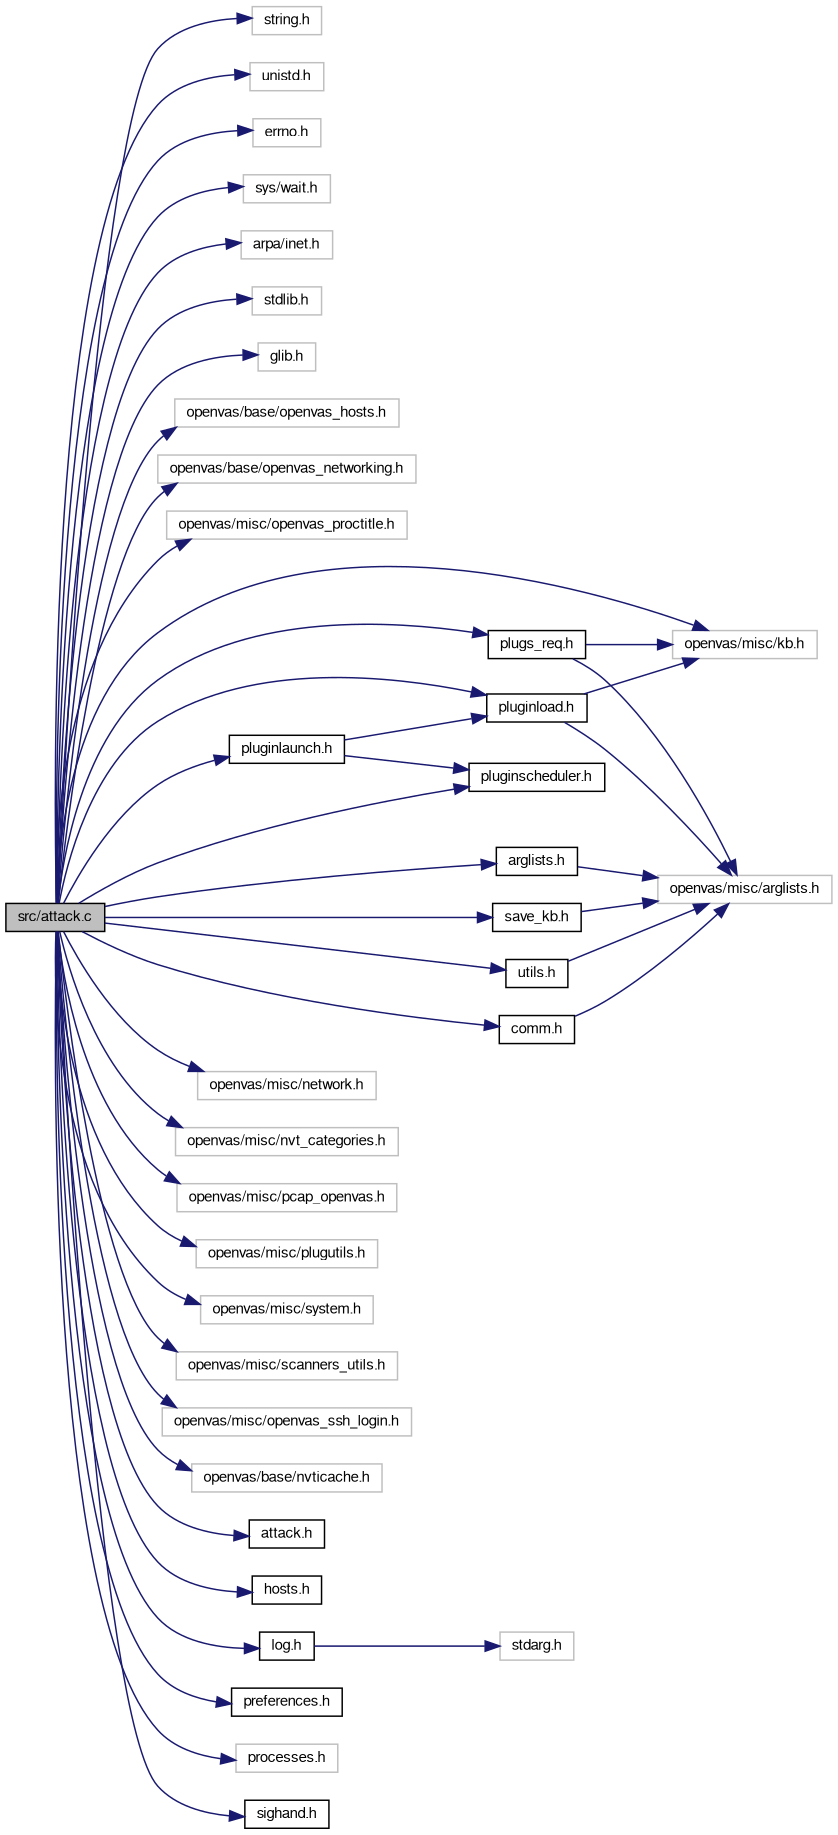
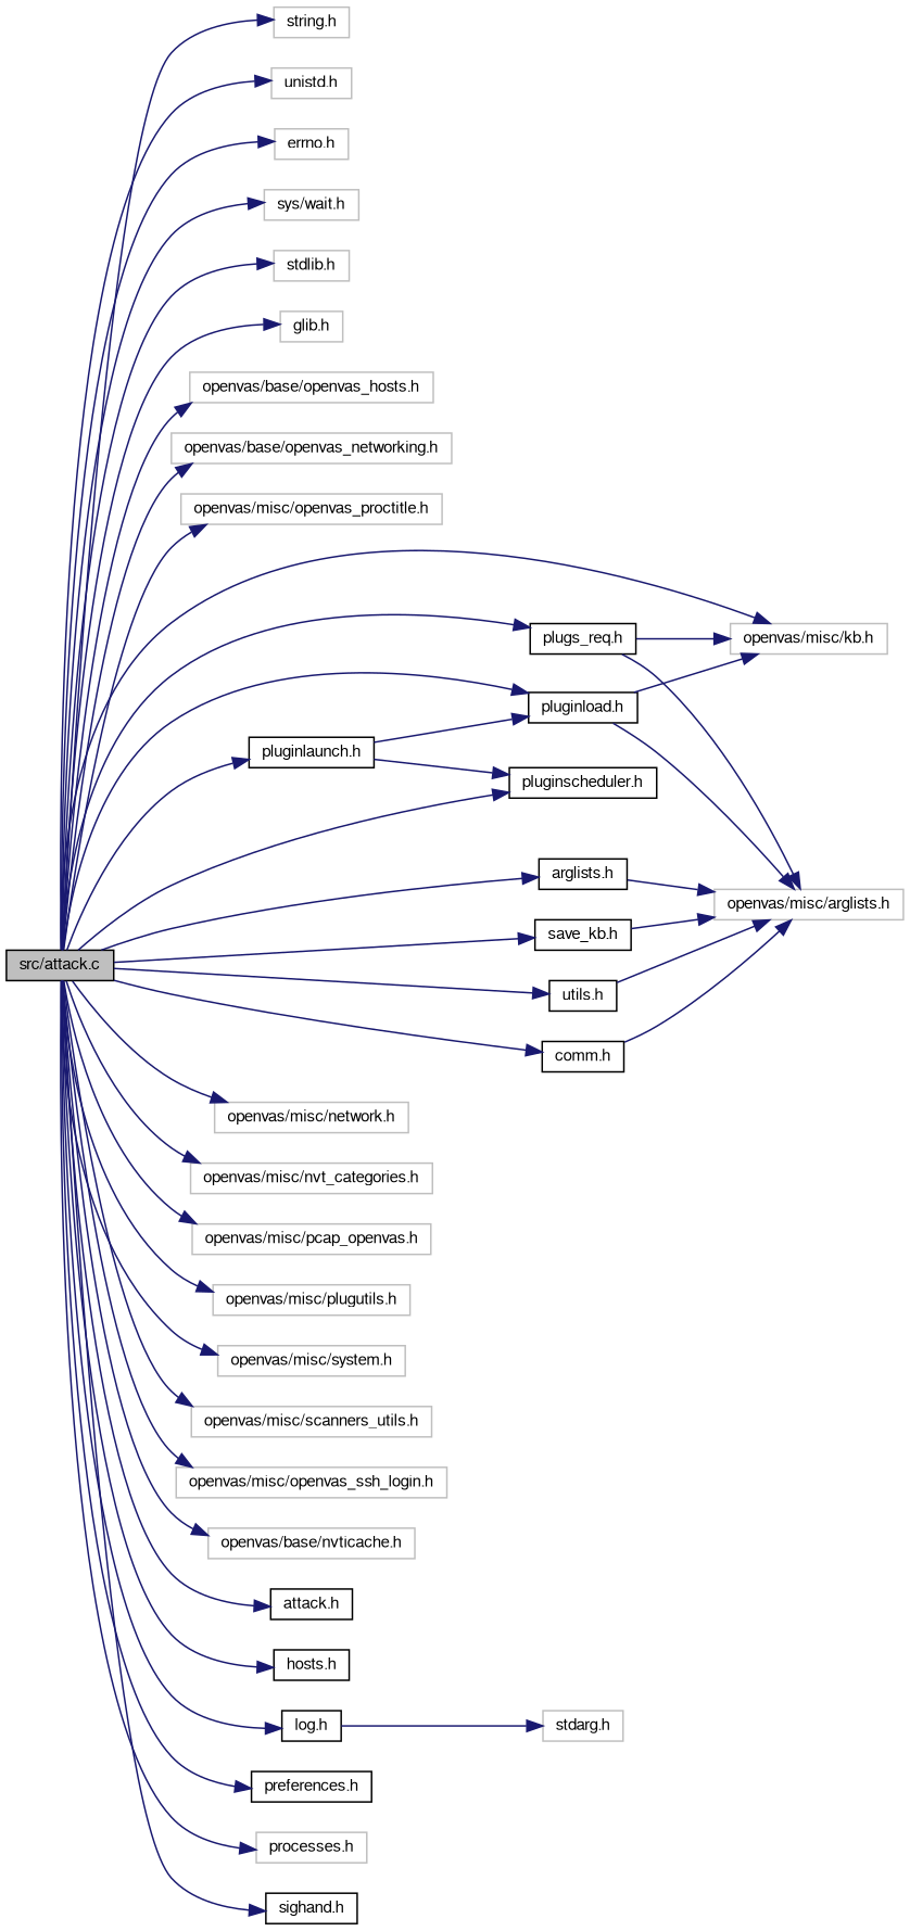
  digraph {
    rankdir=LR
    node [color=grey75 fontname=FreeSans fontsize=10 shape=record]
    edge [color=midnightblue fontname=FreeSans fontsize=10 labelfontname=FreeSans labelfontsize=10 style=solid]
    n1 [color=black fillcolor=grey75 fontcolor=black height=0.2 label="src/attack.c" style=filled width=0.4]
    n2 [height=0.2 label="string.h" width=0.4]
    n3 [height=0.2 label="unistd.h" width=0.4]
    n4 [height=0.2 label="errno.h" width=0.4]
    n5 [height=0.2 label="sys/wait.h" width=0.4]
-   n6 [height=0.2 label="arpa/inet.h" width=0.4]
    n7 [height=0.2 label="stdlib.h" width=0.4]
    n8 [height=0.2 label="glib.h" width=0.4]
    n9 [height=0.2 label="openvas/base/openvas_hosts.h" width=0.4]
    n10 [height=0.2 label="openvas/base/openvas_networking.h" width=0.4]
    n11 [height=0.2 label="openvas/misc/openvas_proctitle.h" width=0.4]
    n12 [height=0.2 label="openvas/misc/kb.h" width=0.4]
    n13 [height=0.2 label="openvas/misc/network.h" width=0.4]
    n14 [height=0.2 label="openvas/misc/nvt_categories.h" width=0.4]
    n15 [height=0.2 label="openvas/misc/pcap_openvas.h" width=0.4]
    n16 [height=0.2 label="openvas/misc/plugutils.h" width=0.4]
    n17 [height=0.2 label="openvas/misc/system.h" width=0.4]
    n18 [height=0.2 label="openvas/misc/scanners_utils.h" width=0.4]
    n19 [height=0.2 label="openvas/misc/openvas_ssh_login.h" width=0.4]
    n20 [height=0.2 label="openvas/base/nvticache.h" width=0.4]
    n21 [color=black height=0.2 label="attack.h" width=0.4]
    n22 [color=black height=0.2 label="comm.h" width=0.4]
    n23 [color=black height=0.2 label="hosts.h" width=0.4]
    n24 [color=black height=0.2 label="log.h" width=0.4]
    n25 [color=black height=0.2 label="arglists.h" width=0.4]
    n26 [color=black height=0.2 label="pluginlaunch.h" width=0.4]
    n27 [color=black height=0.2 label="pluginload.h" width=0.4]
    n28 [color=black height=0.2 label="pluginscheduler.h" width=0.4]
    n29 [color=black height=0.2 label="plugs_req.h" width=0.4]
    n30 [color=black height=0.2 label="preferences.h" width=0.4]
    n31 [height=0.2 label="processes.h" width=0.4]
    n32 [color=black height=0.2 label="save_kb.h" width=0.4]
    n33 [color=black height=0.2 label="sighand.h" width=0.4]
    n34 [color=black height=0.2 label="utils.h" width=0.4]
    n35 [height=0.2 label="openvas/misc/arglists.h" width=0.4]
    n36 [height=0.2 label="stdarg.h" width=0.4]
    n1 -> n2
    n1 -> n3
    n1 -> n4
    n1 -> n5
-   n1 -> n6
    n1 -> n7
    n1 -> n8
    n1 -> n9
    n1 -> n10
    n1 -> n11
    n1 -> n12
    n1 -> n13
    n1 -> n14
    n1 -> n15
    n1 -> n16
    n1 -> n17
    n1 -> n18
    n1 -> n19
    n1 -> n20
    n1 -> n21
    n1 -> n22
    n1 -> n23
    n1 -> n24
    n1 -> n25
    n1 -> n26
    n1 -> n27
    n1 -> n28
    n1 -> n29
    n1 -> n30
    n1 -> n31
    n1 -> n32
    n1 -> n33
    n1 -> n34
    n22 -> n35
    n24 -> n36
    n25 -> n35
    n26 -> n27
    n26 -> n28
    n27 -> n12
    n27 -> n35
    n29 -> n12
    n29 -> n35
    n32 -> n35
    n34 -> n35
  }
